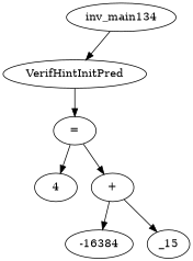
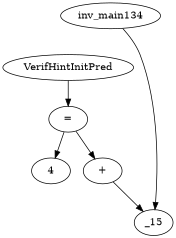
  digraph {
    n1 [label=inv_main134]
    n2 [label=VerifHintInitPred]
    n3 [label="="]
    n4 [label=4]
    n5 [label="+"]
    n6 [label=_15]
-   n7 [label=-16384]
-   n1 -> n2
+   n1 -> n6
    n2 -> n3
    n3 -> n4
    n3 -> n5
    n5 -> n6
-   n5 -> n7
  }
